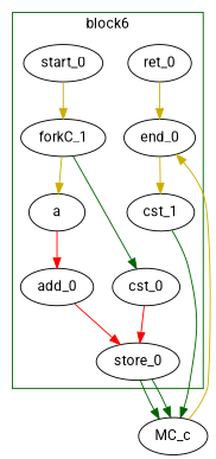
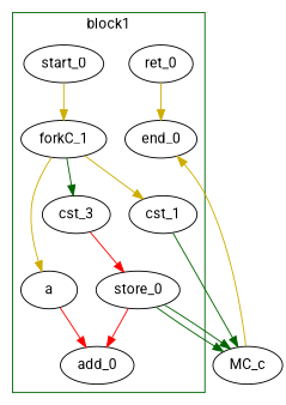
  digraph {
    fontname=Roboto
    splines=spline
    node [bbID=1 fontname=Roboto in="in1:1" out="out1:0" type=Operator]
    edge [color=gold3 fontname=Roboto from=out1 to=in1]
    a [in="in1:2" out="out1:2" type=Entry]
    add_0 [II=1 delay=1.693 in="in1:2 in2:2 " latency=0 op=add_op out="out1:2 "]
    store_0 [II=1 delay=0.000 in="in1:2 in2:0 " latency=0 op=mc_store_op out="out1:2 out2:0 " portId=0]
    ret_0 [II=1 delay=0.000 in="in1:0 " latency=0 op=ret_op out="out1:0 "]
    end_0 [bbID=0 in="in1:0*e in2:0 " type=Exit]
-   cst_0 [out="out1:1" type=Constant value="0b00"]
+   cst_0 [out="out1:1" type=Constant value="0b00" label=cst_3]
    cst_1 [out="out1:1" type=Constant value="0b01"]
    start_0 [control=true in="in1:0" type=Entry]
    forkC_1 [in="in1:0" out="out1:0 out2:0 out3:0 " type=Fork]
    MC_c [bbID=0 bbcount=1 in="in1:2*c0 in2:0*s0a in3:2*s0d " ldcount=0 memory=c out="out1:0*e " stcount=1 type=MC]
    subgraph cluster_1 {
      color=darkgreen
-     label=block6
+     label=block1
      a
      add_0
      store_0
      ret_0
      end_0
      cst_0
      cst_1
      start_0
      forkC_1
    }
    a -> add_0 [color=red]
-   add_0 -> store_0 [color=red]
+   store_0 -> add_0 [color=red]
    store_0 -> MC_c [color=darkgreen from=out2 mem_address=true to=in2]
    store_0 -> MC_c [color=darkgreen mem_address=false to=in3]
    ret_0 -> end_0 [to=in2]
    cst_0 -> store_0 [color=red to=in2]
    cst_1 -> MC_c [color=darkgreen]
    start_0 -> forkC_1
    forkC_1 -> a [from=out3]
    forkC_1 -> cst_0 [color=darkgreen]
-   end_0 -> cst_1 [from=out2]
+   forkC_1 -> cst_1 [from=out2]
    MC_c -> end_0
  }
